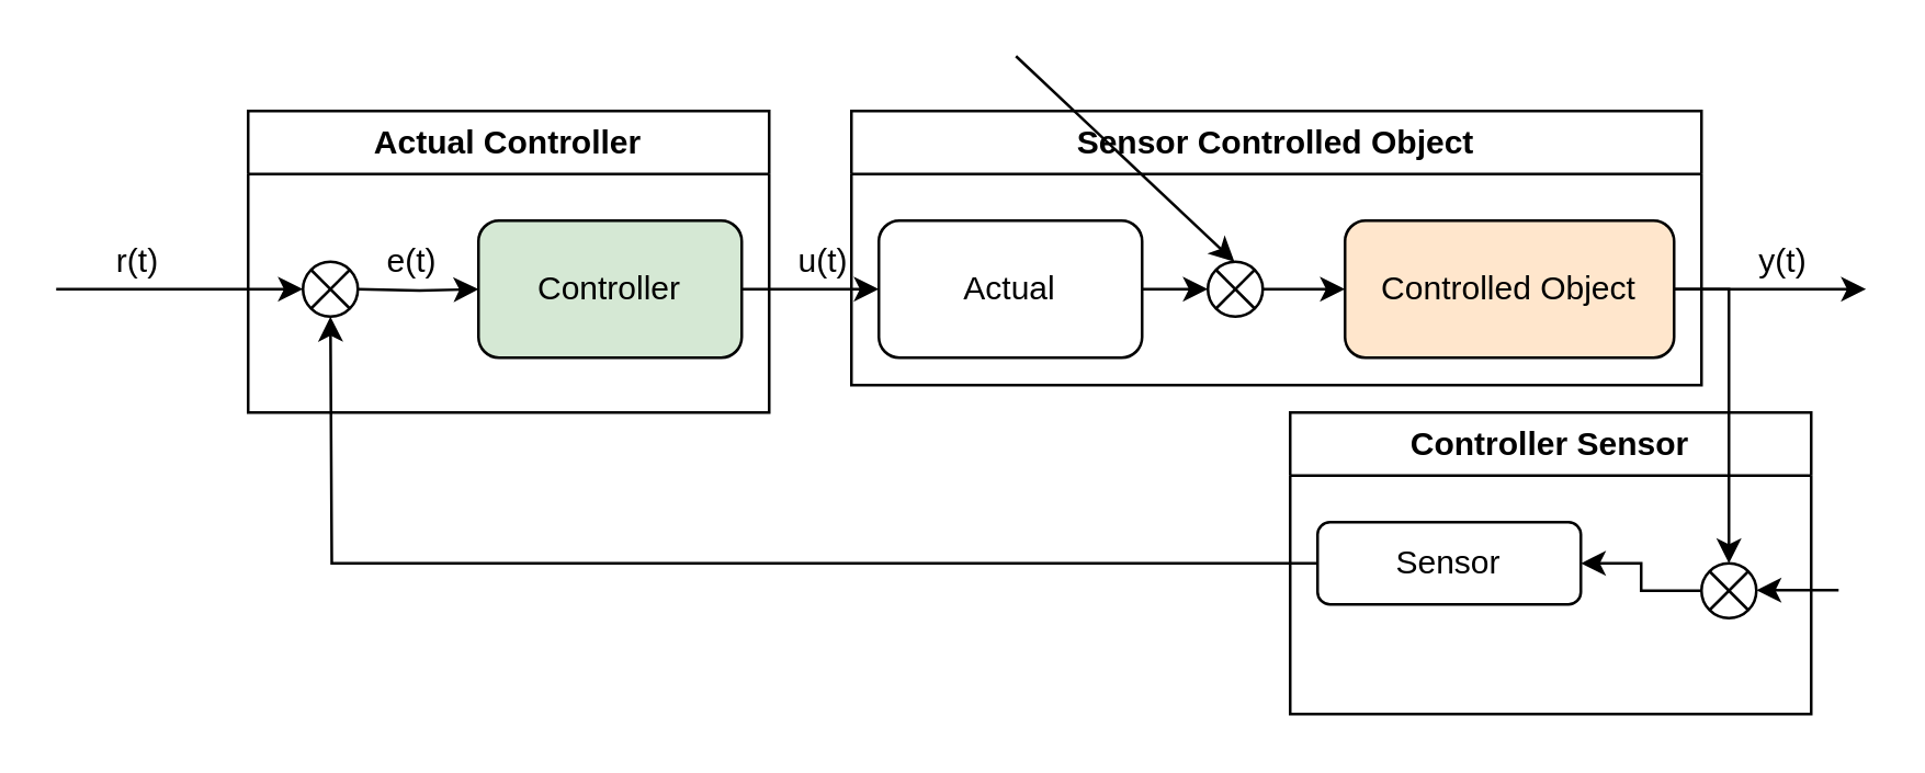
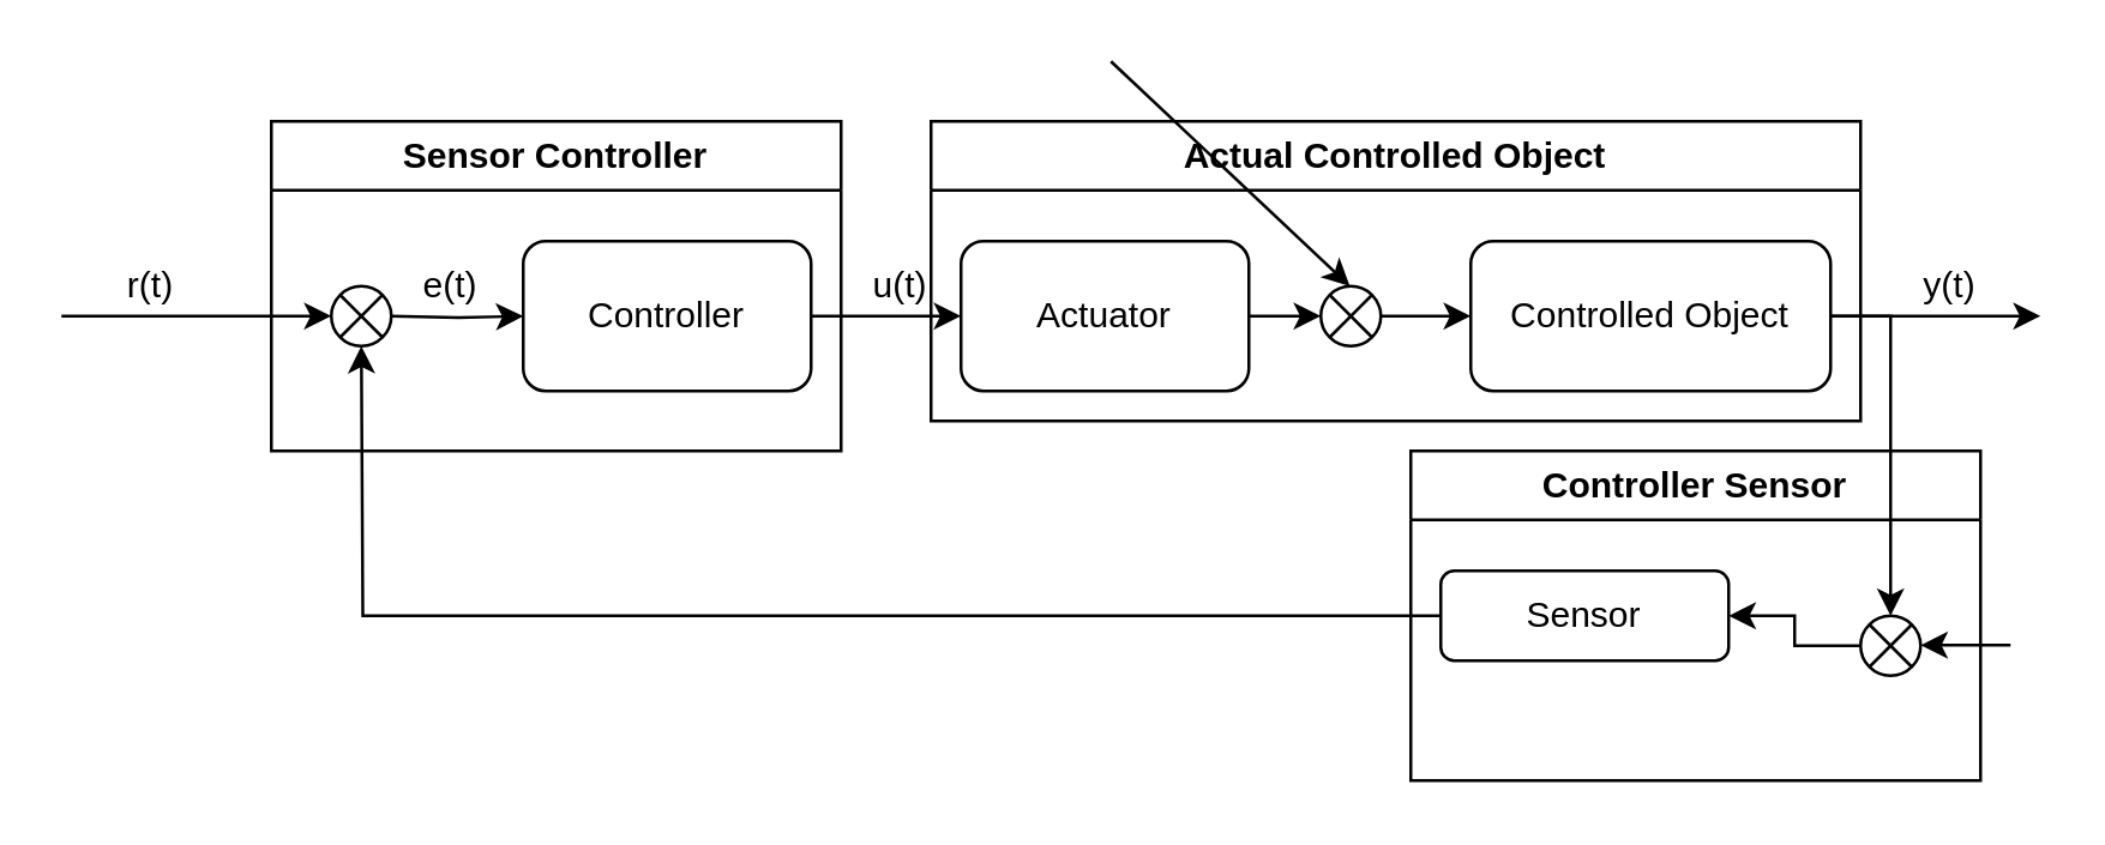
  <mxCell id="0" />
  <mxCell id="1" parent="0" />
  <mxCell id="2" style="edgeStyle=orthogonalEdgeStyle;rounded=0;orthogonalLoop=1;jettySize=auto;html=1;exitX=1;exitY=0.5;exitDx=0;exitDy=0;entryX=0;entryY=0.5;entryDx=0;entryDy=0;" edge="1" parent="1" source="3" target="23"><mxGeometry relative="1" as="geometry" /></mxCell>
- <mxCell id="3" value="Actual" style="rounded=1;whiteSpace=wrap;html=1;" vertex="1" parent="1"><mxGeometry x="320" y="80" width="96" height="50" as="geometry" /></mxCell>
+ <mxCell id="3" value="Actuator" style="rounded=1;whiteSpace=wrap;html=1;" vertex="1" parent="1"><mxGeometry x="320" y="80" width="96" height="50" as="geometry" /></mxCell>
  <mxCell id="4" style="edgeStyle=orthogonalEdgeStyle;rounded=0;orthogonalLoop=1;jettySize=auto;html=1;exitX=1;exitY=0.5;exitDx=0;exitDy=0;" edge="1" parent="1"><mxGeometry relative="1" as="geometry"><mxPoint x="680" y="105" as="targetPoint" /><mxPoint x="610" y="105" as="sourcePoint" /></mxGeometry></mxCell>
- <mxCell id="5" value="Controlled Object" style="rounded=1;whiteSpace=wrap;html=1;fillColor=#ffe6cc;" vertex="1" parent="1"><mxGeometry x="490" y="80" width="120" height="50" as="geometry" /></mxCell>
+ <mxCell id="5" value="Controlled Object" style="rounded=1;whiteSpace=wrap;html=1;" vertex="1" parent="1"><mxGeometry x="490" y="80" width="120" height="50" as="geometry" /></mxCell>
  <mxCell id="6" style="edgeStyle=orthogonalEdgeStyle;rounded=0;orthogonalLoop=1;jettySize=auto;html=1;exitX=1;exitY=0.5;exitDx=0;exitDy=0;entryX=0;entryY=0.5;entryDx=0;entryDy=0;" edge="1" parent="1" source="7" target="3"><mxGeometry relative="1" as="geometry" /></mxCell>
- <mxCell id="7" value="Controller" style="rounded=1;whiteSpace=wrap;html=1;fillColor=#d5e8d4;" vertex="1" parent="1"><mxGeometry x="174" y="80" width="96" height="50" as="geometry" /></mxCell>
+ <mxCell id="7" value="Controller" style="rounded=1;whiteSpace=wrap;html=1;" vertex="1" parent="1"><mxGeometry x="174" y="80" width="96" height="50" as="geometry" /></mxCell>
  <mxCell id="8" style="edgeStyle=orthogonalEdgeStyle;rounded=0;orthogonalLoop=1;jettySize=auto;html=1;exitX=0;exitY=0.5;exitDx=0;exitDy=0;entryX=0.5;entryY=1;entryDx=0;entryDy=0;" edge="1" parent="1" source="18"><mxGeometry relative="1" as="geometry"><mxPoint x="120" y="115" as="targetPoint" /></mxGeometry></mxCell>
  <mxCell id="9" style="edgeStyle=orthogonalEdgeStyle;rounded=0;orthogonalLoop=1;jettySize=auto;html=1;exitX=1;exitY=0.5;exitDx=0;exitDy=0;" edge="1" parent="1" target="7"><mxGeometry relative="1" as="geometry"><mxPoint x="130" y="105" as="sourcePoint" /></mxGeometry></mxCell>
  <mxCell id="10" style="edgeStyle=orthogonalEdgeStyle;rounded=0;orthogonalLoop=1;jettySize=auto;html=1;entryX=0;entryY=0.5;entryDx=0;entryDy=0;" edge="1" parent="1"><mxGeometry relative="1" as="geometry"><mxPoint x="110" y="105" as="targetPoint" /><mxPoint x="20" y="105" as="sourcePoint" /></mxGeometry></mxCell>
  <mxCell id="11" value="" style="shape=sumEllipse;perimeter=ellipsePerimeter;whiteSpace=wrap;html=1;backgroundOutline=1;" vertex="1" parent="1"><mxGeometry x="110" y="95" width="20" height="20" as="geometry" /></mxCell>
  <mxCell id="12" value="y(t)" style="text;html=1;align=center;verticalAlign=middle;whiteSpace=wrap;rounded=0;" vertex="1" parent="1"><mxGeometry x="620" y="80" width="60" height="30" as="geometry" /></mxCell>
  <mxCell id="13" value="r(t)" style="text;html=1;align=center;verticalAlign=middle;whiteSpace=wrap;rounded=0;" vertex="1" parent="1"><mxGeometry x="20" y="80" width="60" height="30" as="geometry" /></mxCell>
  <mxCell id="14" value="u(t)" style="text;html=1;align=center;verticalAlign=middle;whiteSpace=wrap;rounded=0;" vertex="1" parent="1"><mxGeometry x="270" y="80" width="60" height="30" as="geometry" /></mxCell>
  <mxCell id="15" value="e(t)" style="text;html=1;align=center;verticalAlign=middle;whiteSpace=wrap;rounded=0;" vertex="1" parent="1"><mxGeometry x="120" y="80" width="60" height="30" as="geometry" /></mxCell>
- <mxCell id="16" value="Sensor Controlled Object" style="swimlane;whiteSpace=wrap;html=1;startSize=23;" vertex="1" parent="1"><mxGeometry x="310" y="40" width="310" height="100" as="geometry" /></mxCell>
+ <mxCell id="16" value="Actual Controlled Object" style="swimlane;whiteSpace=wrap;html=1;startSize=23;" vertex="1" parent="1"><mxGeometry x="310" y="40" width="310" height="100" as="geometry" /></mxCell>
  <mxCell id="17" value="Controller Sensor" style="swimlane;whiteSpace=wrap;html=1;" vertex="1" parent="1"><mxGeometry x="470" y="150" width="190" height="110" as="geometry"><mxRectangle x="500" y="320" width="120" height="30" as="alternateBounds" /></mxGeometry></mxCell>
  <mxCell id="18" value="Sensor" style="rounded=1;whiteSpace=wrap;html=1;" vertex="1" parent="17"><mxGeometry x="10" y="40" width="96" height="30" as="geometry" /></mxCell>
  <mxCell id="19" style="edgeStyle=orthogonalEdgeStyle;rounded=0;orthogonalLoop=1;jettySize=auto;html=1;exitX=0;exitY=0.5;exitDx=0;exitDy=0;entryX=1;entryY=0.5;entryDx=0;entryDy=0;" edge="1" parent="1" source="20" target="18"><mxGeometry relative="1" as="geometry" /></mxCell>
  <mxCell id="20" value="" style="shape=sumEllipse;perimeter=ellipsePerimeter;whiteSpace=wrap;html=1;backgroundOutline=1;" vertex="1" parent="1"><mxGeometry x="620" y="205" width="20" height="20" as="geometry" /></mxCell>
  <mxCell id="21" value="" style="endArrow=classic;html=1;rounded=0;" edge="1" parent="1"><mxGeometry width="50" height="50" relative="1" as="geometry"><mxPoint x="670" y="214.83" as="sourcePoint" /><mxPoint x="640" y="214.83" as="targetPoint" /></mxGeometry></mxCell>
  <mxCell id="22" style="edgeStyle=orthogonalEdgeStyle;rounded=0;orthogonalLoop=1;jettySize=auto;html=1;exitX=1;exitY=0.5;exitDx=0;exitDy=0;entryX=0;entryY=0.5;entryDx=0;entryDy=0;" edge="1" parent="1" source="23" target="5"><mxGeometry relative="1" as="geometry" /></mxCell>
  <mxCell id="23" value="" style="shape=sumEllipse;perimeter=ellipsePerimeter;whiteSpace=wrap;html=1;backgroundOutline=1;" vertex="1" parent="1"><mxGeometry x="440" y="95" width="20" height="20" as="geometry" /></mxCell>
  <mxCell id="24" value="" style="endArrow=classic;html=1;rounded=0;" edge="1" parent="1"><mxGeometry width="50" height="50" relative="1" as="geometry"><mxPoint x="370" y="20" as="sourcePoint" /><mxPoint x="449.66" y="95" as="targetPoint" /></mxGeometry></mxCell>
- <mxCell id="25" value="Actual Controller" style="swimlane;whiteSpace=wrap;html=1;" vertex="1" parent="1"><mxGeometry x="90" y="40" width="190" height="110" as="geometry" /></mxCell>
+ <mxCell id="25" value="Sensor Controller" style="swimlane;whiteSpace=wrap;html=1;" vertex="1" parent="1"><mxGeometry x="90" y="40" width="190" height="110" as="geometry" /></mxCell>
  <mxCell id="26" style="edgeStyle=orthogonalEdgeStyle;rounded=0;orthogonalLoop=1;jettySize=auto;html=1;exitX=1;exitY=0.5;exitDx=0;exitDy=0;entryX=0.5;entryY=0;entryDx=0;entryDy=0;" edge="1" parent="1" source="5" target="20"><mxGeometry relative="1" as="geometry"><mxPoint x="610" y="105" as="sourcePoint" /></mxGeometry></mxCell>
